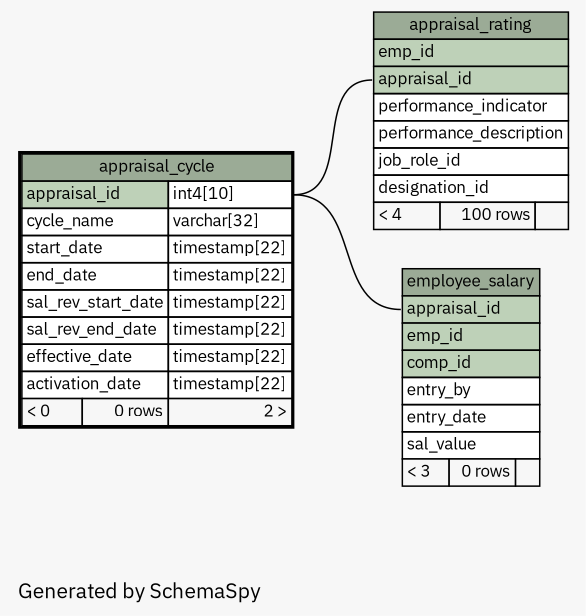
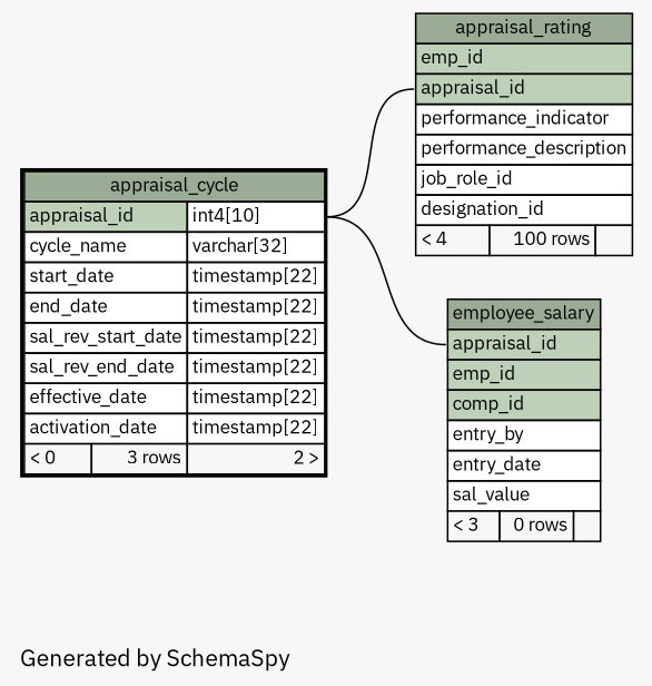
  digraph {
    bgcolor="#f7f7f7"
    fontname="IBM Plex Sans"
    label="\nGenerated by SchemaSpy"
    labeljust=l
    rankdir=RL
    node [fontname="IBM Plex Sans" fontsize=11 shape=plaintext]
    edge [arrowhead=none arrowsize=0.8 arrowtail=crowtee fontname="IBM Plex Sans" headport="appraisal_id.type:e" tailport="appraisal_id:w"]
    n1 [label=<     <TABLE BORDER="0" CELLBORDER="1" CELLSPACING="0" BGCOLOR="#ffffff">       <TR><TD PORT="appraisal_rating.heading" COLSPAN="3" BGCOLOR="#9bab96" ALIGN="CENTER">appraisal_rating</TD></TR>       <TR><TD PORT="emp_id" COLSPAN="3" BGCOLOR="#bed1b8" ALIGN="LEFT">emp_id</TD></TR>       <TR><TD PORT="appraisal_id" COLSPAN="3" BGCOLOR="#bed1b8" ALIGN="LEFT">appraisal_id</TD></TR>       <TR><TD PORT="performance_indicator" COLSPAN="3" ALIGN="LEFT">performance_indicator</TD></TR>       <TR><TD PORT="performance_description" COLSPAN="3" ALIGN="LEFT">performance_description</TD></TR>       <TR><TD PORT="job_role_id" COLSPAN="3" ALIGN="LEFT">job_role_id</TD></TR>       <TR><TD PORT="designation_id" COLSPAN="3" ALIGN="LEFT">designation_id</TD></TR>       <TR><TD ALIGN="LEFT" BGCOLOR="#f7f7f7">&lt; 4</TD><TD ALIGN="RIGHT" BGCOLOR="#f7f7f7">100 rows</TD><TD ALIGN="RIGHT" BGCOLOR="#f7f7f7">  </TD></TR>     </TABLE>>]
-   n2 [label=<     <TABLE BORDER="2" CELLBORDER="1" CELLSPACING="0" BGCOLOR="#ffffff">       <TR><TD PORT="appraisal_cycle.heading" COLSPAN="3" BGCOLOR="#9bab96" ALIGN="CENTER">appraisal_cycle</TD></TR>       <TR><TD PORT="appraisal_id" COLSPAN="2" BGCOLOR="#bed1b8" ALIGN="LEFT">appraisal_id</TD><TD PORT="appraisal_id.type" ALIGN="LEFT">int4[10]</TD></TR>       <TR><TD PORT="cycle_name" COLSPAN="2" ALIGN="LEFT">cycle_name</TD><TD PORT="cycle_name.type" ALIGN="LEFT">varchar[32]</TD></TR>       <TR><TD PORT="start_date" COLSPAN="2" ALIGN="LEFT">start_date</TD><TD PORT="start_date.type" ALIGN="LEFT">timestamp[22]</TD></TR>       <TR><TD PORT="end_date" COLSPAN="2" ALIGN="LEFT">end_date</TD><TD PORT="end_date.type" ALIGN="LEFT">timestamp[22]</TD></TR>       <TR><TD PORT="sal_rev_start_date" COLSPAN="2" ALIGN="LEFT">sal_rev_start_date</TD><TD PORT="sal_rev_start_date.type" ALIGN="LEFT">timestamp[22]</TD></TR>       <TR><TD PORT="sal_rev_end_date" COLSPAN="2" ALIGN="LEFT">sal_rev_end_date</TD><TD PORT="sal_rev_end_date.type" ALIGN="LEFT">timestamp[22]</TD></TR>       <TR><TD PORT="effective_date" COLSPAN="2" ALIGN="LEFT">effective_date</TD><TD PORT="effective_date.type" ALIGN="LEFT">timestamp[22]</TD></TR>       <TR><TD PORT="activation_date" COLSPAN="2" ALIGN="LEFT">activation_date</TD><TD PORT="activation_date.type" ALIGN="LEFT">timestamp[22]</TD></TR>       <TR><TD ALIGN="LEFT" BGCOLOR="#f7f7f7">&lt; 0</TD><TD ALIGN="RIGHT" BGCOLOR="#f7f7f7">0 rows</TD><TD ALIGN="RIGHT" BGCOLOR="#f7f7f7">2 &gt;</TD></TR>     </TABLE>>]
+   n2 [label=<     <TABLE BORDER="2" CELLBORDER="1" CELLSPACING="0" BGCOLOR="#ffffff">       <TR><TD PORT="appraisal_cycle.heading" COLSPAN="3" BGCOLOR="#9bab96" ALIGN="CENTER">appraisal_cycle</TD></TR>       <TR><TD PORT="appraisal_id" COLSPAN="2" BGCOLOR="#bed1b8" ALIGN="LEFT">appraisal_id</TD><TD PORT="appraisal_id.type" ALIGN="LEFT">int4[10]</TD></TR>       <TR><TD PORT="cycle_name" COLSPAN="2" ALIGN="LEFT">cycle_name</TD><TD PORT="cycle_name.type" ALIGN="LEFT">varchar[32]</TD></TR>       <TR><TD PORT="start_date" COLSPAN="2" ALIGN="LEFT">start_date</TD><TD PORT="start_date.type" ALIGN="LEFT">timestamp[22]</TD></TR>       <TR><TD PORT="end_date" COLSPAN="2" ALIGN="LEFT">end_date</TD><TD PORT="end_date.type" ALIGN="LEFT">timestamp[22]</TD></TR>       <TR><TD PORT="sal_rev_start_date" COLSPAN="2" ALIGN="LEFT">sal_rev_start_date</TD><TD PORT="sal_rev_start_date.type" ALIGN="LEFT">timestamp[22]</TD></TR>       <TR><TD PORT="sal_rev_end_date" COLSPAN="2" ALIGN="LEFT">sal_rev_end_date</TD><TD PORT="sal_rev_end_date.type" ALIGN="LEFT">timestamp[22]</TD></TR>       <TR><TD PORT="effective_date" COLSPAN="2" ALIGN="LEFT">effective_date</TD><TD PORT="effective_date.type" ALIGN="LEFT">timestamp[22]</TD></TR>       <TR><TD PORT="activation_date" COLSPAN="2" ALIGN="LEFT">activation_date</TD><TD PORT="activation_date.type" ALIGN="LEFT">timestamp[22]</TD></TR>       <TR><TD ALIGN="LEFT" BGCOLOR="#f7f7f7">&lt; 0</TD><TD ALIGN="RIGHT" BGCOLOR="#f7f7f7">3 rows</TD><TD ALIGN="RIGHT" BGCOLOR="#f7f7f7">2 &gt;</TD></TR>     </TABLE>>]
    n3 [label=<     <TABLE BORDER="0" CELLBORDER="1" CELLSPACING="0" BGCOLOR="#ffffff">       <TR><TD PORT="employee_salary.heading" COLSPAN="3" BGCOLOR="#9bab96" ALIGN="CENTER">employee_salary</TD></TR>       <TR><TD PORT="appraisal_id" COLSPAN="3" BGCOLOR="#bed1b8" ALIGN="LEFT">appraisal_id</TD></TR>       <TR><TD PORT="emp_id" COLSPAN="3" BGCOLOR="#bed1b8" ALIGN="LEFT">emp_id</TD></TR>       <TR><TD PORT="comp_id" COLSPAN="3" BGCOLOR="#bed1b8" ALIGN="LEFT">comp_id</TD></TR>       <TR><TD PORT="entry_by" COLSPAN="3" ALIGN="LEFT">entry_by</TD></TR>       <TR><TD PORT="entry_date" COLSPAN="3" ALIGN="LEFT">entry_date</TD></TR>       <TR><TD PORT="sal_value" COLSPAN="3" ALIGN="LEFT">sal_value</TD></TR>       <TR><TD ALIGN="LEFT" BGCOLOR="#f7f7f7">&lt; 3</TD><TD ALIGN="RIGHT" BGCOLOR="#f7f7f7">0 rows</TD><TD ALIGN="RIGHT" BGCOLOR="#f7f7f7">  </TD></TR>     </TABLE>>]
    n1 -> n2
    n3 -> n2
  }
